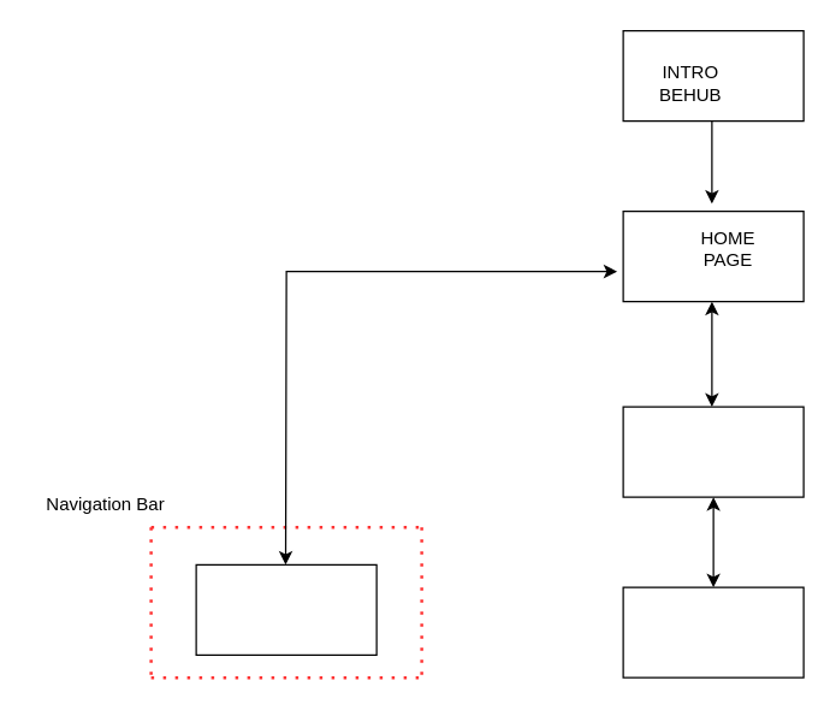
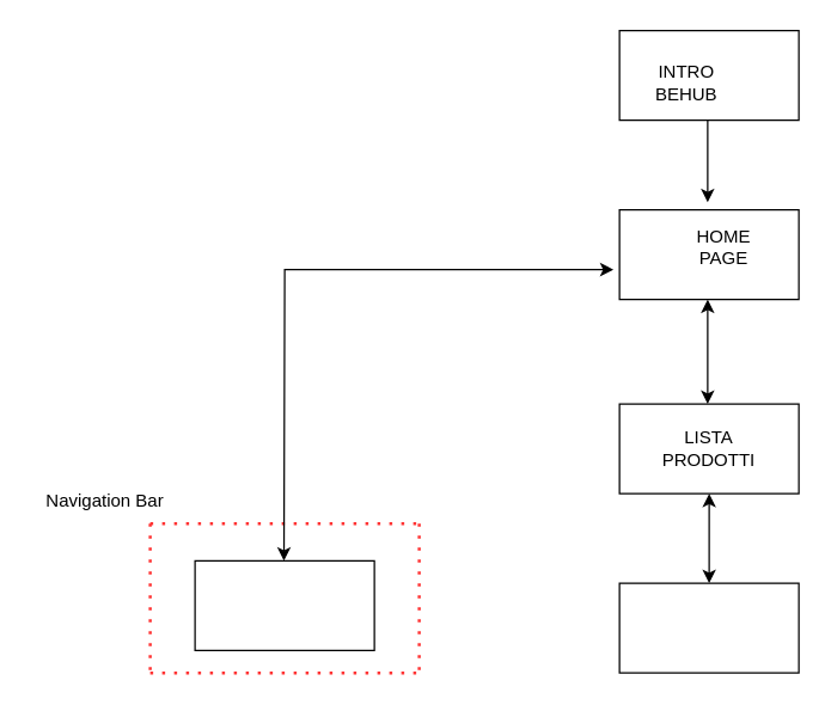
  <mxCell id="0" />
  <mxCell id="1" parent="0" />
  <mxCell id="2" value="" style="rounded=0;whiteSpace=wrap;html=1;" parent="1" vertex="1"><mxGeometry x="414" y="20" width="120" height="60" as="geometry" /></mxCell>
  <mxCell id="3" value="INTRO BEHUB" style="text;html=1;strokeColor=none;fillColor=none;align=center;verticalAlign=middle;whiteSpace=wrap;rounded=0;" parent="1" vertex="1"><mxGeometry x="429" y="40" width="60" height="30" as="geometry" /></mxCell>
  <mxCell id="4" value="" style="endArrow=classic;html=1;rounded=0;" parent="1" edge="1"><mxGeometry width="50" height="50" relative="1" as="geometry"><mxPoint x="473" y="80" as="sourcePoint" /><mxPoint x="473" y="135" as="targetPoint" /></mxGeometry></mxCell>
  <mxCell id="5" value="" style="rounded=0;whiteSpace=wrap;html=1;" parent="1" vertex="1"><mxGeometry x="414" y="140" width="120" height="60" as="geometry" /></mxCell>
  <mxCell id="6" value="HOME PAGE" style="text;html=1;strokeColor=none;fillColor=none;align=center;verticalAlign=middle;whiteSpace=wrap;rounded=0;" parent="1" vertex="1"><mxGeometry x="454" y="150" width="60" height="30" as="geometry" /></mxCell>
  <mxCell id="7" value="" style="rounded=0;whiteSpace=wrap;html=1;" parent="1" vertex="1"><mxGeometry x="130" y="375" width="120" height="60" as="geometry" /></mxCell>
  <mxCell id="8" value="" style="endArrow=none;dashed=1;html=1;dashPattern=1 3;strokeWidth=2;rounded=0;strokeColor=#FF3333;" parent="1" edge="1"><mxGeometry width="50" height="50" relative="1" as="geometry"><mxPoint x="100" y="350" as="sourcePoint" /><mxPoint x="280" y="350" as="targetPoint" /></mxGeometry></mxCell>
  <mxCell id="9" value="" style="endArrow=none;dashed=1;html=1;dashPattern=1 3;strokeWidth=2;rounded=0;strokeColor=#FF3333;" parent="1" edge="1"><mxGeometry width="50" height="50" relative="1" as="geometry"><mxPoint x="100" y="450" as="sourcePoint" /><mxPoint x="280" y="450" as="targetPoint" /></mxGeometry></mxCell>
  <mxCell id="10" value="" style="endArrow=none;dashed=1;html=1;dashPattern=1 3;strokeWidth=2;rounded=0;strokeColor=#FF3333;" parent="1" edge="1"><mxGeometry width="50" height="50" relative="1" as="geometry"><mxPoint x="280" y="350" as="sourcePoint" /><mxPoint x="280" y="450" as="targetPoint" /></mxGeometry></mxCell>
  <mxCell id="11" value="" style="endArrow=none;dashed=1;html=1;dashPattern=1 3;strokeWidth=2;rounded=0;strokeColor=#FF3333;" parent="1" edge="1"><mxGeometry width="50" height="50" relative="1" as="geometry"><mxPoint x="100" y="350" as="sourcePoint" /><mxPoint x="100" y="450" as="targetPoint" /></mxGeometry></mxCell>
  <mxCell id="12" value="Navigation Bar" style="text;html=1;strokeColor=none;fillColor=none;align=center;verticalAlign=middle;whiteSpace=wrap;rounded=0;" parent="1" vertex="1"><mxGeometry x="20" y="320" width="100" height="30" as="geometry" /></mxCell>
  <mxCell id="13" value="" style="rounded=0;whiteSpace=wrap;html=1;" parent="1" vertex="1"><mxGeometry x="414" y="270" width="120" height="60" as="geometry" /></mxCell>
+ <mxCell id="14" value="LISTA PRODOTTI" style="text;html=1;strokeColor=none;fillColor=none;align=center;verticalAlign=middle;whiteSpace=wrap;rounded=0;" parent="1" vertex="1"><mxGeometry x="444" y="285" width="60" height="30" as="geometry" /></mxCell>
  <mxCell id="15" value="" style="rounded=0;whiteSpace=wrap;html=1;" parent="1" vertex="1"><mxGeometry x="414" y="390" width="120" height="60" as="geometry" /></mxCell>
  <mxCell id="16" value="" style="endArrow=classic;startArrow=classic;html=1;rounded=0;entryX=0.5;entryY=1;entryDx=0;entryDy=0;exitX=0.5;exitY=0;exitDx=0;exitDy=0;" edge="1" parent="1" source="15" target="13"><mxGeometry width="50" height="50" relative="1" as="geometry"><mxPoint x="444" y="390" as="sourcePoint" /><mxPoint x="494" y="340" as="targetPoint" /></mxGeometry></mxCell>
  <mxCell id="17" value="" style="endArrow=classic;startArrow=classic;html=1;rounded=0;entryX=0.5;entryY=1;entryDx=0;entryDy=0;" edge="1" parent="1"><mxGeometry width="50" height="50" relative="1" as="geometry"><mxPoint x="473" y="270" as="sourcePoint" /><mxPoint x="473" y="200" as="targetPoint" /></mxGeometry></mxCell>
  <mxCell id="18" value="" style="endArrow=classic;startArrow=classic;html=1;rounded=0;exitX=0.5;exitY=0;exitDx=0;exitDy=0;" edge="1" parent="1"><mxGeometry width="50" height="50" relative="1" as="geometry"><mxPoint x="189.5" y="375" as="sourcePoint" /><mxPoint x="410" y="180" as="targetPoint" /><Array as="points"><mxPoint x="190" y="180" /></Array></mxGeometry></mxCell>
